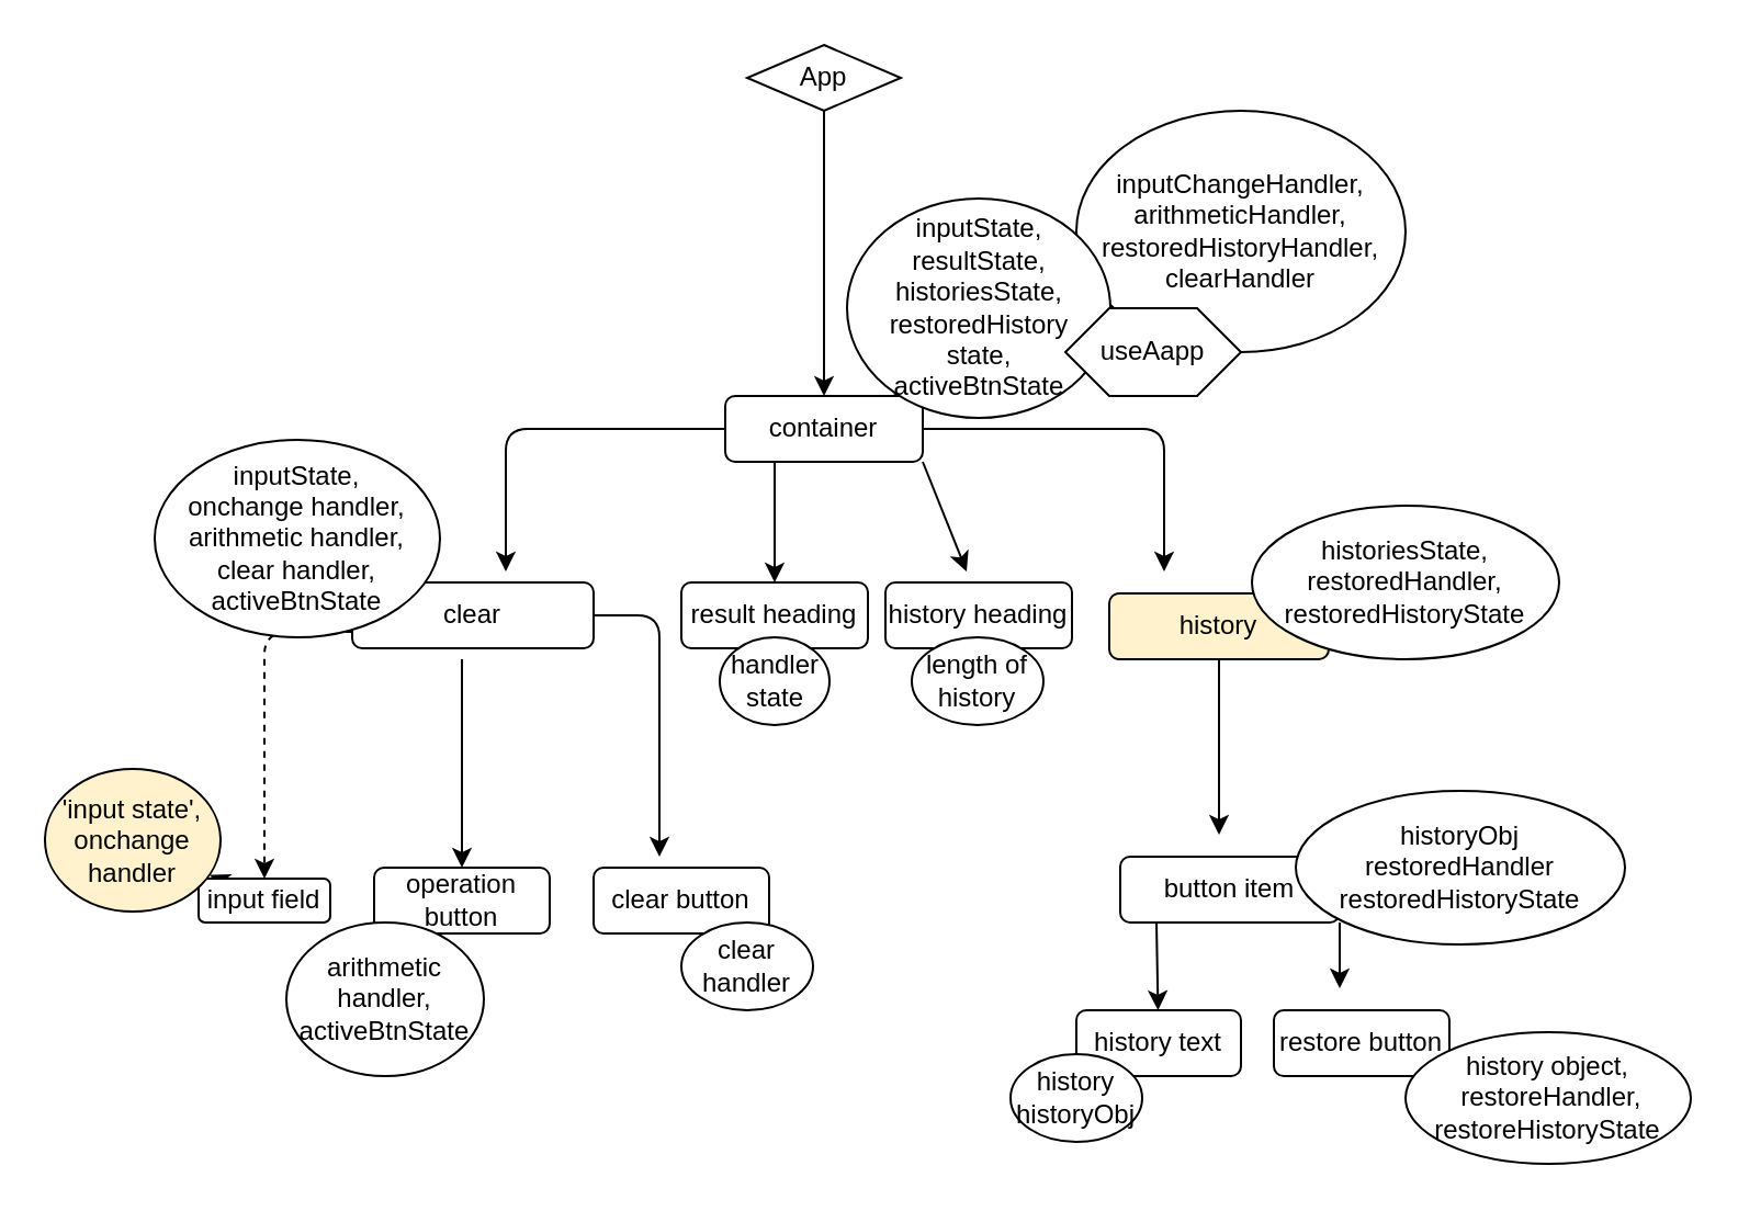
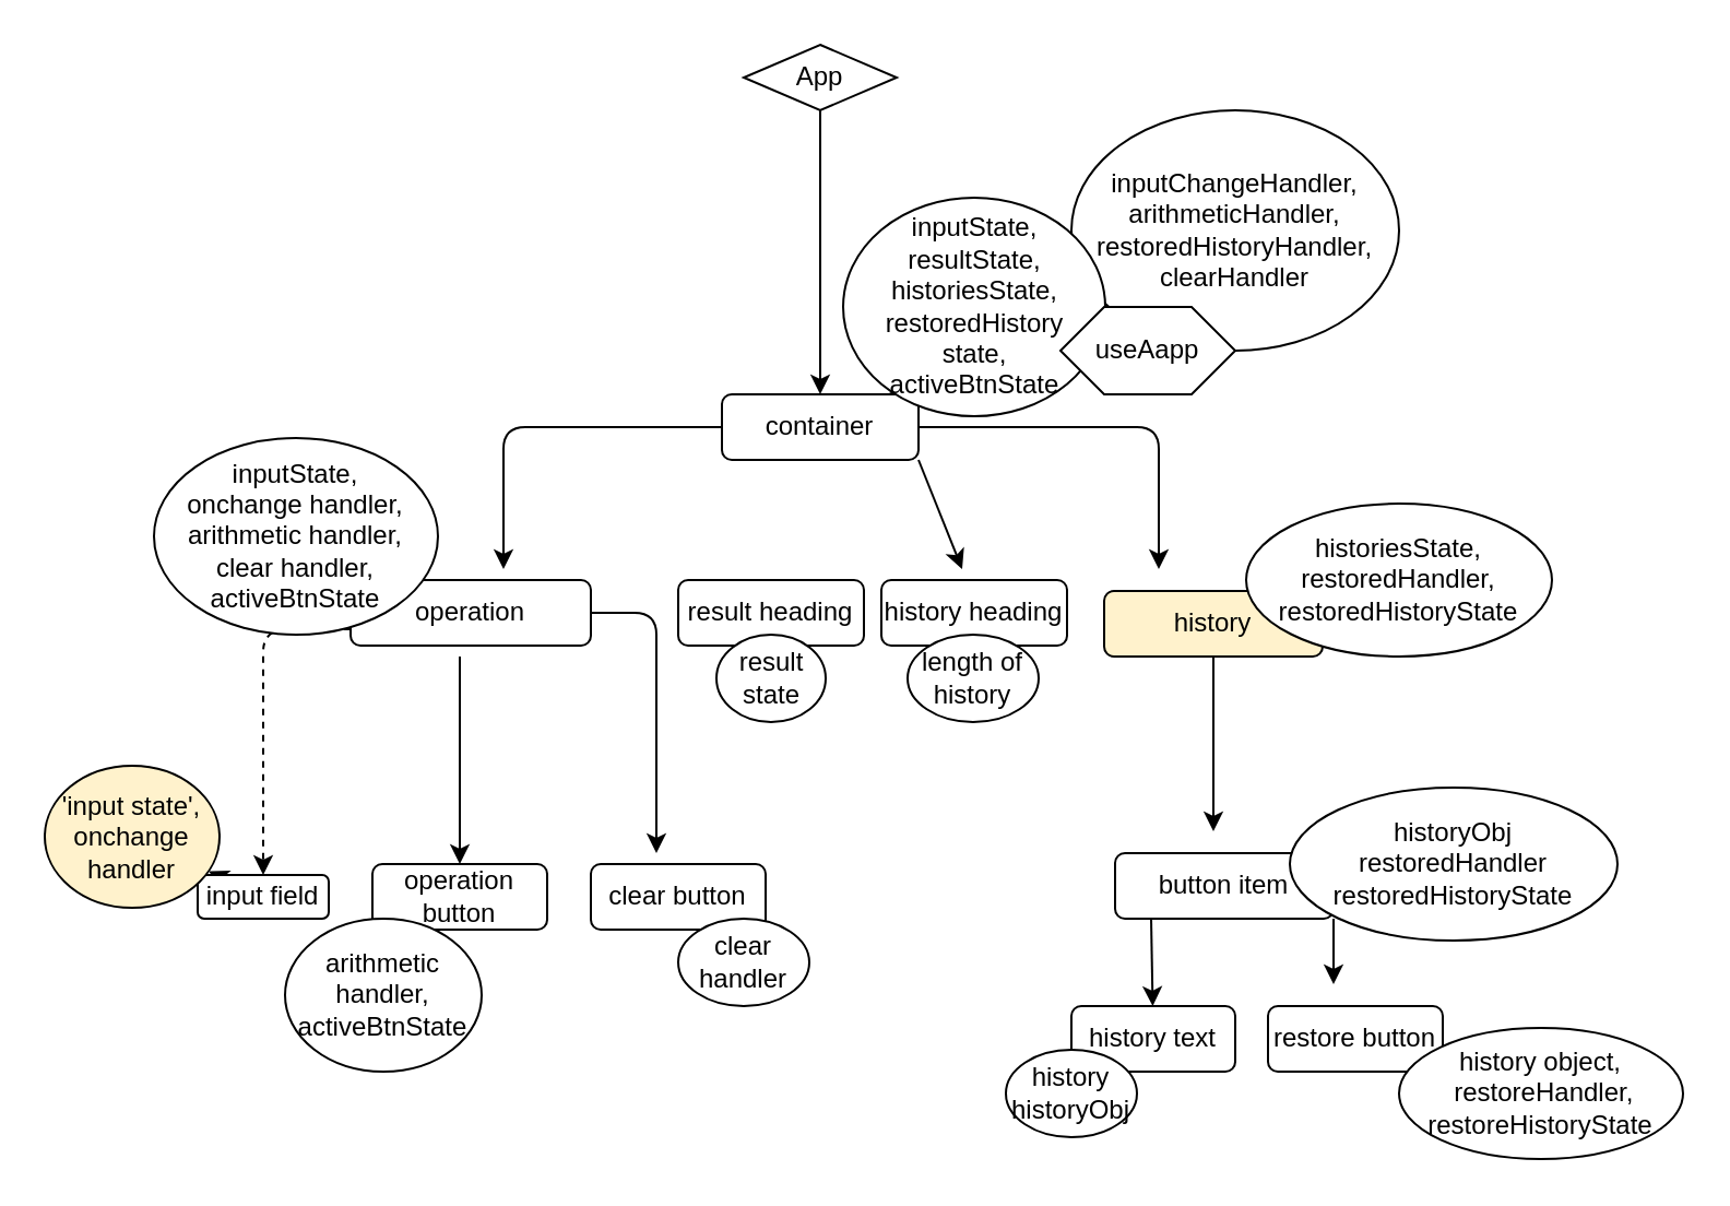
  <mxCell id="0" />
  <mxCell id="1" parent="0" />
  <mxCell id="2" value="" style="edgeStyle=none;html=1;" parent="1" source="3" target="10" edge="1"><mxGeometry relative="1" as="geometry" /></mxCell>
  <mxCell id="3" value="App" style="rhombus;whiteSpace=wrap;html=1;" parent="1" vertex="1"><mxGeometry x="340" y="20" width="70" height="30" as="geometry" /></mxCell>
  <mxCell id="4" style="edgeStyle=none;html=1;exitX=0;exitY=0.5;exitDx=0;exitDy=0;" parent="1" source="10" edge="1"><mxGeometry relative="1" as="geometry"><mxPoint x="230" y="260" as="targetPoint" /><Array as="points"><mxPoint x="230" y="195" /></Array></mxGeometry></mxCell>
- <mxCell id="5" value="" style="edgeStyle=none;html=1;exitX=0.25;exitY=1;exitDx=0;exitDy=0;" parent="1" source="10" target="35" edge="1"><mxGeometry relative="1" as="geometry" /></mxCell>
  <mxCell id="6" value="" style="edgeStyle=none;html=1;" parent="1" source="10" target="32" edge="1"><mxGeometry relative="1" as="geometry" /></mxCell>
  <mxCell id="7" value="" style="edgeStyle=none;html=1;startArrow=none;" parent="1" source="43" target="32" edge="1"><mxGeometry relative="1" as="geometry" /></mxCell>
  <mxCell id="8" style="edgeStyle=none;html=1;exitX=1;exitY=0.5;exitDx=0;exitDy=0;" parent="1" source="10" edge="1"><mxGeometry relative="1" as="geometry"><mxPoint x="530" y="260" as="targetPoint" /><Array as="points"><mxPoint x="530" y="195" /></Array></mxGeometry></mxCell>
  <mxCell id="9" style="edgeStyle=none;html=1;exitX=1;exitY=1;exitDx=0;exitDy=0;" parent="1" source="10" edge="1"><mxGeometry relative="1" as="geometry"><mxPoint x="440" y="260" as="targetPoint" /></mxGeometry></mxCell>
  <mxCell id="10" value="container" style="rounded=1;whiteSpace=wrap;html=1;" parent="1" vertex="1"><mxGeometry x="330" y="180" width="90" height="30" as="geometry" /></mxCell>
  <mxCell id="11" value="" style="edgeStyle=none;html=1;" parent="1" source="12" edge="1"><mxGeometry relative="1" as="geometry"><mxPoint x="555" y="380" as="targetPoint" /></mxGeometry></mxCell>
  <mxCell id="12" value="history" style="rounded=1;whiteSpace=wrap;html=1;fillColor=#fff2cc;" parent="1" vertex="1"><mxGeometry x="505" y="270" width="100" height="30" as="geometry" /></mxCell>
  <mxCell id="13" style="edgeStyle=none;html=1;exitX=0;exitY=1;exitDx=0;exitDy=0;entryX=0;entryY=1;entryDx=0;entryDy=0;" parent="1" source="20" target="20" edge="1"><mxGeometry relative="1" as="geometry"><mxPoint x="190" y="320" as="targetPoint" /></mxGeometry></mxCell>
  <mxCell id="14" style="edgeStyle=none;html=1;exitX=0.75;exitY=1;exitDx=0;exitDy=0;entryX=0.75;entryY=1;entryDx=0;entryDy=0;" parent="1" source="20" target="20" edge="1"><mxGeometry relative="1" as="geometry"><mxPoint x="301.941" y="320" as="targetPoint" /></mxGeometry></mxCell>
  <mxCell id="15" style="edgeStyle=none;html=1;exitX=0;exitY=1;exitDx=0;exitDy=0;entryX=0;entryY=1;entryDx=0;entryDy=0;" parent="1" source="20" target="20" edge="1"><mxGeometry relative="1" as="geometry"><mxPoint x="220" y="320" as="targetPoint" /></mxGeometry></mxCell>
  <mxCell id="16" style="edgeStyle=none;html=1;exitX=0;exitY=0.75;exitDx=0;exitDy=0;entryX=0.5;entryY=0;entryDx=0;entryDy=0;dashed=1;" parent="1" source="20" target="23" edge="1"><mxGeometry relative="1" as="geometry"><Array as="points"><mxPoint x="120" y="288" /></Array></mxGeometry></mxCell>
  <mxCell id="17" value="" style="edgeStyle=none;html=1;" parent="1" source="20" target="28" edge="1"><mxGeometry relative="1" as="geometry" /></mxCell>
  <mxCell id="18" value="" style="edgeStyle=none;html=1;" parent="1" target="21" edge="1"><mxGeometry relative="1" as="geometry"><mxPoint x="210" y="300" as="sourcePoint" /></mxGeometry></mxCell>
  <mxCell id="19" style="edgeStyle=none;html=1;exitX=1;exitY=0.5;exitDx=0;exitDy=0;" parent="1" source="20" edge="1"><mxGeometry relative="1" as="geometry"><mxPoint x="300" y="390" as="targetPoint" /><Array as="points"><mxPoint x="300" y="280" /></Array></mxGeometry></mxCell>
- <mxCell id="20" value="clear" style="rounded=1;whiteSpace=wrap;html=1;" parent="1" vertex="1"><mxGeometry x="160" y="265" width="110" height="30" as="geometry" /></mxCell>
+ <mxCell id="20" value="operation" style="rounded=1;whiteSpace=wrap;html=1;" parent="1" vertex="1"><mxGeometry x="160" y="265" width="110" height="30" as="geometry" /></mxCell>
  <mxCell id="21" value="operation button" style="rounded=1;whiteSpace=wrap;html=1;" parent="1" vertex="1"><mxGeometry x="170" y="395" width="80" height="30" as="geometry" /></mxCell>
  <mxCell id="22" value="" style="edgeStyle=none;html=1;" parent="1" source="23" target="26" edge="1"><mxGeometry relative="1" as="geometry" /></mxCell>
  <mxCell id="23" value="input field" style="rounded=1;whiteSpace=wrap;html=1;" parent="1" vertex="1"><mxGeometry x="90" y="400" width="60" height="20" as="geometry" /></mxCell>
  <mxCell id="24" value="restore button" style="rounded=1;whiteSpace=wrap;html=1;" parent="1" vertex="1"><mxGeometry x="580" y="460" width="80" height="30" as="geometry" /></mxCell>
  <mxCell id="25" value="history text" style="rounded=1;whiteSpace=wrap;html=1;" parent="1" vertex="1"><mxGeometry x="490" y="460" width="75" height="30" as="geometry" /></mxCell>
  <mxCell id="26" value="'input state', onchange handler" style="ellipse;whiteSpace=wrap;html=1;rounded=1;fillColor=#fff2cc;" parent="1" vertex="1"><mxGeometry y="350" width="80" height="65" as="geometry" x="20" /></mxCell>
  <mxCell id="27" value="arithmetic&lt;br&gt;handler,&lt;br&gt;activeBtnState" style="ellipse;whiteSpace=wrap;html=1;rounded=1;" parent="1" vertex="1"><mxGeometry x="130" y="420" width="90" height="70" as="geometry" /></mxCell>
  <mxCell id="28" value="inputState,&lt;br&gt;onchange handler,&lt;br&gt;arithmetic handler,&lt;br&gt;clear handler,&lt;br&gt;activeBtnState" style="ellipse;whiteSpace=wrap;html=1;rounded=1;" parent="1" vertex="1"><mxGeometry x="70" y="200" width="130" height="90" as="geometry" /></mxCell>
  <mxCell id="29" value="history historyObj" style="ellipse;whiteSpace=wrap;html=1;rounded=1;" parent="1" vertex="1"><mxGeometry x="460" y="480" width="60" height="40" as="geometry" /></mxCell>
  <mxCell id="30" value="history object,&lt;br&gt;&amp;nbsp;restoreHandler,&lt;br&gt;restoreHistoryState" style="ellipse;whiteSpace=wrap;html=1;rounded=1;" parent="1" vertex="1"><mxGeometry x="640" y="470" width="130" height="60" as="geometry" /></mxCell>
  <mxCell id="31" value="historiesState,&lt;br&gt;restoredHandler,&lt;br&gt;restoredHistoryState" style="ellipse;whiteSpace=wrap;html=1;rounded=1;" parent="1" vertex="1"><mxGeometry x="570" y="230" width="140" height="70" as="geometry" /></mxCell>
  <mxCell id="32" value="inputChangeHandler,&lt;br&gt;arithmeticHandler,&lt;br&gt;restoredHistoryHandler,&lt;br&gt;clearHandler" style="ellipse;whiteSpace=wrap;html=1;rounded=1;" parent="1" vertex="1"><mxGeometry x="490" y="50" width="150" height="110" as="geometry" /></mxCell>
  <mxCell id="33" value="clear button" style="rounded=1;whiteSpace=wrap;html=1;" parent="1" vertex="1"><mxGeometry x="270" y="395" width="80" height="30" as="geometry" /></mxCell>
  <mxCell id="34" value="clear handler" style="ellipse;whiteSpace=wrap;html=1;rounded=1;" parent="1" vertex="1"><mxGeometry x="310" y="420" width="60" height="40" as="geometry" /></mxCell>
  <mxCell id="35" value="result heading" style="rounded=1;whiteSpace=wrap;html=1;" parent="1" vertex="1"><mxGeometry x="310" y="265" width="85" height="30" as="geometry" /></mxCell>
- <mxCell id="36" value="handler state" style="ellipse;whiteSpace=wrap;html=1;rounded=1;" parent="1" vertex="1"><mxGeometry x="327.5" y="290" width="50" height="40" as="geometry" /></mxCell>
+ <mxCell id="36" value="result state" style="ellipse;whiteSpace=wrap;html=1;rounded=1;" parent="1" vertex="1"><mxGeometry x="327.5" y="290" width="50" height="40" as="geometry" /></mxCell>
  <mxCell id="37" value="" style="edgeStyle=none;html=1;exitX=0.165;exitY=0.994;exitDx=0;exitDy=0;exitPerimeter=0;" parent="1" source="39" target="25" edge="1"><mxGeometry relative="1" as="geometry" /></mxCell>
  <mxCell id="38" style="edgeStyle=none;html=1;exitX=1;exitY=1;exitDx=0;exitDy=0;" parent="1" source="39" edge="1"><mxGeometry relative="1" as="geometry"><mxPoint x="610" y="450" as="targetPoint" /></mxGeometry></mxCell>
  <mxCell id="39" value="button item" style="rounded=1;whiteSpace=wrap;html=1;" parent="1" vertex="1"><mxGeometry x="510" y="390" width="100" height="30" as="geometry" /></mxCell>
  <mxCell id="40" value="historyObj&lt;br&gt;restoredHandler&lt;br&gt;restoredHistoryState" style="ellipse;whiteSpace=wrap;html=1;rounded=1;" parent="1" vertex="1"><mxGeometry x="590" y="360" width="150" height="70" as="geometry" /></mxCell>
  <mxCell id="41" value="history heading" style="rounded=1;whiteSpace=wrap;html=1;" parent="1" vertex="1"><mxGeometry x="403" y="265" width="85" height="30" as="geometry" /></mxCell>
  <mxCell id="42" value="length of history" style="ellipse;whiteSpace=wrap;html=1;rounded=1;" parent="1" vertex="1"><mxGeometry x="415" y="290" width="60" height="40" as="geometry" /></mxCell>
  <mxCell id="43" value="inputState,&lt;br&gt;resultState,&lt;br&gt;historiesState,&lt;br&gt;restoredHistory&lt;br&gt;state,&lt;br&gt;activeBtnState" style="ellipse;whiteSpace=wrap;html=1;rounded=1;" parent="1" vertex="1"><mxGeometry x="385.5" y="90" width="120" height="100" as="geometry" /></mxCell>
  <mxCell id="44" value="useAapp" style="shape=hexagon;perimeter=hexagonPerimeter2;whiteSpace=wrap;html=1;fixedSize=1;" vertex="1" parent="1"><mxGeometry x="485" y="140" width="80" height="40" as="geometry" /></mxCell>
